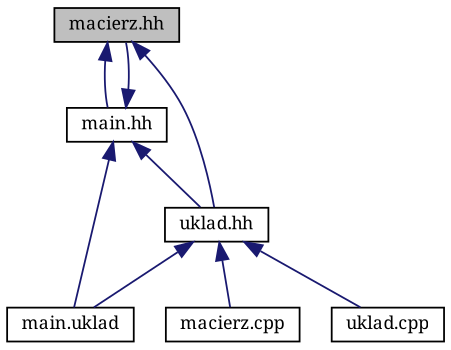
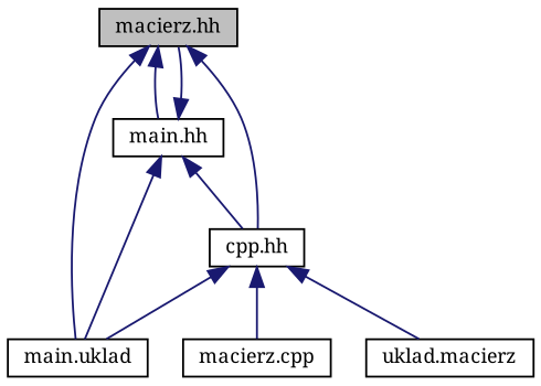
  digraph {
    fontname="Noto Serif"
    node [color=black fillcolor=white fontname="Noto Serif" fontsize=10 shape=record style=filled]
    edge [color=midnightblue dir=back fontname="Noto Serif" fontsize=10 labelfontname=Helvetica labelfontsize=10 style=solid]
    n1 [fillcolor=grey75 fontcolor=black height=0.2 label="macierz.hh" width=0.4]
    n2 [height=0.2 label="main.hh" width=0.4]
-   n3 [height=0.2 label="uklad.hh" width=0.4]
+   n3 [height=0.2 label="cpp.hh" width=0.4]
    n4 [height=0.2 label="main.uklad" width=0.4]
    n5 [height=0.2 label="macierz.cpp" width=0.4]
-   n6 [height=0.2 label="uklad.cpp" width=0.4]
+   n6 [height=0.2 label="uklad.macierz" width=0.4]
    n1 -> n2
    n1 -> n3
+   n1 -> n4
    n2 -> n1
    n2 -> n3
    n2 -> n4
    n3 -> n4
    n3 -> n5
    n3 -> n6
  }
